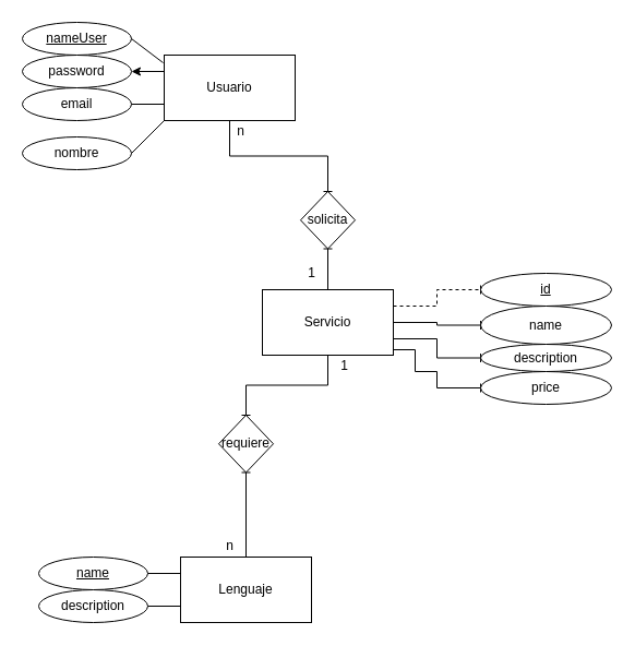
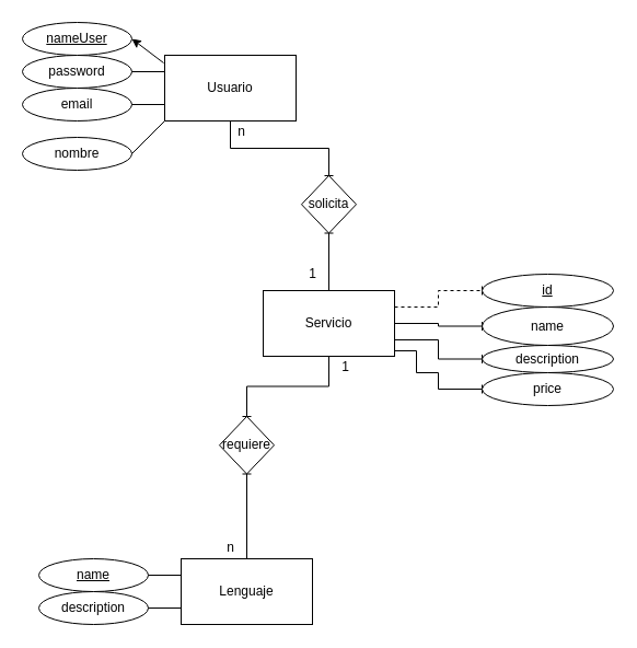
  <mxCell id="0" />
  <mxCell id="1" parent="0" />
  <mxCell id="2" style="edgeStyle=orthogonalEdgeStyle;rounded=0;orthogonalLoop=1;jettySize=auto;html=1;exitX=0.5;exitY=1;exitDx=0;exitDy=0;entryX=0.5;entryY=0;entryDx=0;entryDy=0;endArrow=baseDash;endFill=0;" parent="1" source="3" target="22" edge="1"><mxGeometry relative="1" as="geometry" /></mxCell>
  <mxCell id="3" value="Usuario" style="rounded=0;whiteSpace=wrap;html=1;" parent="1" vertex="1"><mxGeometry x="150" y="50" width="120" height="60" as="geometry" /></mxCell>
  <mxCell id="4" value="&lt;u&gt;nameUser&lt;/u&gt;" style="ellipse;whiteSpace=wrap;html=1;" parent="1" vertex="1"><mxGeometry x="20" y="20" width="100" height="30" as="geometry" /></mxCell>
  <mxCell id="5" value="password" style="ellipse;whiteSpace=wrap;html=1;" parent="1" vertex="1"><mxGeometry x="20" y="50" width="100" height="30" as="geometry" /></mxCell>
  <mxCell id="6" value="&lt;span&gt;email&lt;/span&gt;" style="ellipse;whiteSpace=wrap;html=1;" parent="1" vertex="1"><mxGeometry x="20" y="80" width="100" height="30" as="geometry" /></mxCell>
  <mxCell id="7" value="nombre" style="ellipse;whiteSpace=wrap;html=1;" parent="1" vertex="1"><mxGeometry x="20" y="125" width="100" height="30" as="geometry" /></mxCell>
- <mxCell id="8" value="" style="endArrow=none;html=1;rounded=0;exitX=-0.008;exitY=0.117;exitDx=0;exitDy=0;exitPerimeter=0;entryX=1;entryY=0.5;entryDx=0;entryDy=0;" parent="1" source="3" target="4" edge="1"><mxGeometry width="50" height="50" relative="1" as="geometry"><mxPoint x="420" y="240" as="sourcePoint" /><mxPoint x="470" y="190" as="targetPoint" /></mxGeometry></mxCell>
- <mxCell id="9" value="" style="endArrow=classic;html=1;rounded=0;exitX=0;exitY=0.25;exitDx=0;exitDy=0;entryX=1;entryY=0.5;entryDx=0;entryDy=0;" parent="1" source="3" target="5" edge="1"><mxGeometry width="50" height="50" relative="1" as="geometry"><mxPoint x="159.04" y="67.02" as="sourcePoint" /><mxPoint x="130" y="45" as="targetPoint" /></mxGeometry></mxCell>
+ <mxCell id="8" value="" style="endArrow=classic;html=1;rounded=0;exitX=-0.008;exitY=0.117;exitDx=0;exitDy=0;exitPerimeter=0;entryX=1;entryY=0.5;entryDx=0;entryDy=0;" parent="1" source="3" target="4" edge="1"><mxGeometry width="50" height="50" relative="1" as="geometry"><mxPoint x="420" y="240" as="sourcePoint" /><mxPoint x="470" y="190" as="targetPoint" /></mxGeometry></mxCell>
+ <mxCell id="9" value="" style="endArrow=none;html=1;rounded=0;exitX=0;exitY=0.25;exitDx=0;exitDy=0;entryX=1;entryY=0.5;entryDx=0;entryDy=0;" parent="1" source="3" target="5" edge="1"><mxGeometry width="50" height="50" relative="1" as="geometry"><mxPoint x="159.04" y="67.02" as="sourcePoint" /><mxPoint x="130" y="45" as="targetPoint" /></mxGeometry></mxCell>
  <mxCell id="10" value="" style="endArrow=none;html=1;rounded=0;entryX=1;entryY=0.5;entryDx=0;entryDy=0;" parent="1" target="6" edge="1"><mxGeometry width="50" height="50" relative="1" as="geometry"><mxPoint x="150" y="95" as="sourcePoint" /><mxPoint x="140" y="55" as="targetPoint" /></mxGeometry></mxCell>
  <mxCell id="11" value="" style="endArrow=none;html=1;rounded=0;entryX=1;entryY=0.5;entryDx=0;entryDy=0;" parent="1" target="7" edge="1"><mxGeometry width="50" height="50" relative="1" as="geometry"><mxPoint x="150" y="110" as="sourcePoint" /><mxPoint x="150" y="65" as="targetPoint" /></mxGeometry></mxCell>
  <mxCell id="12" value="" style="edgeStyle=orthogonalEdgeStyle;rounded=0;orthogonalLoop=1;jettySize=auto;html=1;endArrow=baseDash;endFill=0;exitX=1;exitY=0.25;exitDx=0;exitDy=0;dashed=1;" parent="1" source="17" target="18" edge="1"><mxGeometry relative="1" as="geometry"><mxPoint x="370" y="280" as="sourcePoint" /></mxGeometry></mxCell>
  <mxCell id="13" value="" style="edgeStyle=orthogonalEdgeStyle;rounded=0;orthogonalLoop=1;jettySize=auto;html=1;endArrow=baseDash;endFill=0;" parent="1" source="17" target="19" edge="1"><mxGeometry relative="1" as="geometry" /></mxCell>
  <mxCell id="14" value="" style="edgeStyle=orthogonalEdgeStyle;rounded=0;orthogonalLoop=1;jettySize=auto;html=1;endArrow=baseDash;endFill=0;exitX=1;exitY=0.75;exitDx=0;exitDy=0;" parent="1" source="17" target="20" edge="1"><mxGeometry relative="1" as="geometry" /></mxCell>
  <mxCell id="15" value="" style="edgeStyle=orthogonalEdgeStyle;rounded=0;orthogonalLoop=1;jettySize=auto;html=1;endArrow=baseDash;endFill=0;exitX=1;exitY=0.75;exitDx=0;exitDy=0;" parent="1" source="17" target="21" edge="1"><mxGeometry relative="1" as="geometry"><Array as="points"><mxPoint x="360" y="320" /><mxPoint x="380" y="320" /><mxPoint x="380" y="340" /><mxPoint x="400" y="340" /><mxPoint x="400" y="355" /></Array></mxGeometry></mxCell>
  <mxCell id="16" value="" style="edgeStyle=orthogonalEdgeStyle;rounded=0;orthogonalLoop=1;jettySize=auto;html=1;endArrow=baseDash;endFill=0;" parent="1" source="17" target="22" edge="1"><mxGeometry relative="1" as="geometry" /></mxCell>
  <mxCell id="17" value="Servicio" style="rounded=0;whiteSpace=wrap;html=1;" parent="1" vertex="1"><mxGeometry x="240" y="265" width="120" height="60" as="geometry" /></mxCell>
  <mxCell id="18" value="&lt;u&gt;id&lt;/u&gt;" style="ellipse;whiteSpace=wrap;html=1;rounded=0;" parent="1" vertex="1"><mxGeometry x="440" y="250" width="120" height="30" as="geometry" /></mxCell>
  <mxCell id="19" value="name" style="ellipse;whiteSpace=wrap;html=1;rounded=0;" parent="1" vertex="1"><mxGeometry x="440" y="280" width="120" height="35" as="geometry" /></mxCell>
  <mxCell id="20" value="description" style="ellipse;whiteSpace=wrap;html=1;rounded=0;" parent="1" vertex="1"><mxGeometry x="440" y="315" width="120" height="25" as="geometry" /></mxCell>
  <mxCell id="21" value="price" style="ellipse;whiteSpace=wrap;html=1;rounded=0;" parent="1" vertex="1"><mxGeometry x="440" y="340" width="120" height="30" as="geometry" /></mxCell>
- <mxCell id="22" value="solicita" style="rhombus;whiteSpace=wrap;html=1;rounded=0;" parent="1" vertex="1"><mxGeometry x="275" y="175" width="50" height="52.5" as="geometry" /></mxCell>
+ <mxCell id="22" value="solicita" style="rhombus;whiteSpace=wrap;html=1;rounded=0;" parent="1" vertex="1"><mxGeometry x="275" y="160" width="50" height="52.5" as="geometry" /></mxCell>
  <mxCell id="23" value="1" style="text;html=1;align=center;verticalAlign=middle;resizable=0;points=[];autosize=1;strokeColor=none;fillColor=none;" parent="1" vertex="1"><mxGeometry x="275" y="240" width="20" height="20" as="geometry" /></mxCell>
  <mxCell id="24" value="n" style="text;html=1;align=center;verticalAlign=middle;resizable=0;points=[];autosize=1;strokeColor=none;fillColor=none;" parent="1" vertex="1"><mxGeometry x="210" y="110" width="20" height="20" as="geometry" /></mxCell>
  <mxCell id="25" style="edgeStyle=orthogonalEdgeStyle;rounded=0;orthogonalLoop=1;jettySize=auto;html=1;exitX=0.5;exitY=1;exitDx=0;exitDy=0;entryX=0.5;entryY=0;entryDx=0;entryDy=0;endArrow=baseDash;endFill=0;" edge="1" parent="1" target="27" source="17"><mxGeometry relative="1" as="geometry"><mxPoint x="100" y="350" as="sourcePoint" /></mxGeometry></mxCell>
  <mxCell id="26" value="" style="edgeStyle=orthogonalEdgeStyle;rounded=0;orthogonalLoop=1;jettySize=auto;html=1;endArrow=baseDash;endFill=0;exitX=0.5;exitY=0;exitDx=0;exitDy=0;" edge="1" parent="1" target="27" source="30"><mxGeometry relative="1" as="geometry"><mxPoint x="190" y="505" as="sourcePoint" /></mxGeometry></mxCell>
  <mxCell id="27" value="requiere" style="rhombus;whiteSpace=wrap;html=1;rounded=0;" vertex="1" parent="1"><mxGeometry x="200" y="380" width="50" height="52.5" as="geometry" /></mxCell>
  <mxCell id="28" value="1" style="text;html=1;align=center;verticalAlign=middle;resizable=0;points=[];autosize=1;strokeColor=none;fillColor=none;" vertex="1" parent="1"><mxGeometry x="305" y="325" width="20" height="20" as="geometry" /></mxCell>
  <mxCell id="29" value="n" style="text;html=1;align=center;verticalAlign=middle;resizable=0;points=[];autosize=1;strokeColor=none;fillColor=none;" vertex="1" parent="1"><mxGeometry x="200" y="490" width="20" height="20" as="geometry" /></mxCell>
  <mxCell id="30" value="Lenguaje" style="rounded=0;whiteSpace=wrap;html=1;" vertex="1" parent="1"><mxGeometry x="165" y="510" width="120" height="60" as="geometry" /></mxCell>
  <mxCell id="31" value="&lt;u&gt;name&lt;/u&gt;" style="ellipse;whiteSpace=wrap;html=1;" vertex="1" parent="1"><mxGeometry x="35" y="510" width="100" height="30" as="geometry" /></mxCell>
  <mxCell id="32" value="description" style="ellipse;whiteSpace=wrap;html=1;" vertex="1" parent="1"><mxGeometry x="35" y="540" width="100" height="30" as="geometry" /></mxCell>
  <mxCell id="33" value="" style="endArrow=none;html=1;rounded=0;exitX=0;exitY=0.25;exitDx=0;exitDy=0;entryX=1;entryY=0.5;entryDx=0;entryDy=0;" edge="1" parent="1" source="30" target="31"><mxGeometry width="50" height="50" relative="1" as="geometry"><mxPoint x="435" y="700" as="sourcePoint" /><mxPoint x="485" y="650" as="targetPoint" /></mxGeometry></mxCell>
  <mxCell id="34" value="" style="endArrow=none;html=1;rounded=0;exitX=0;exitY=0.75;exitDx=0;exitDy=0;entryX=1;entryY=0.5;entryDx=0;entryDy=0;" edge="1" parent="1" source="30" target="32"><mxGeometry width="50" height="50" relative="1" as="geometry"><mxPoint x="174.04" y="527.02" as="sourcePoint" /><mxPoint x="145" y="505" as="targetPoint" /></mxGeometry></mxCell>
